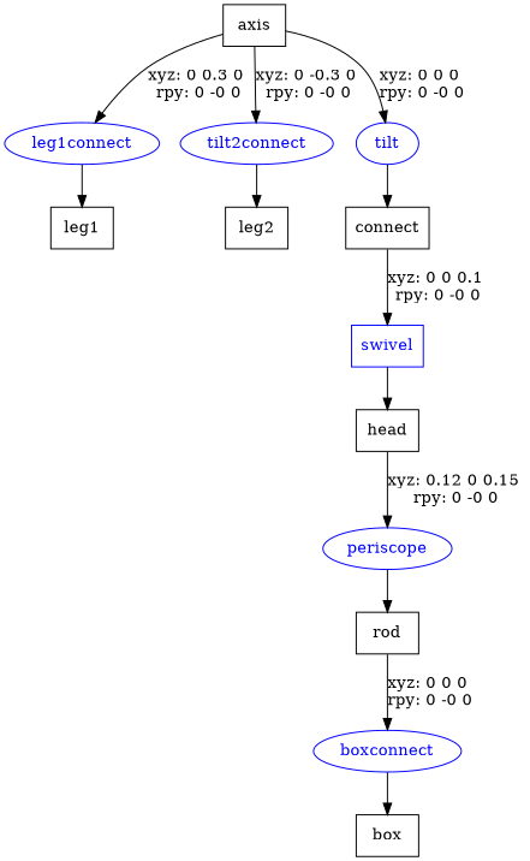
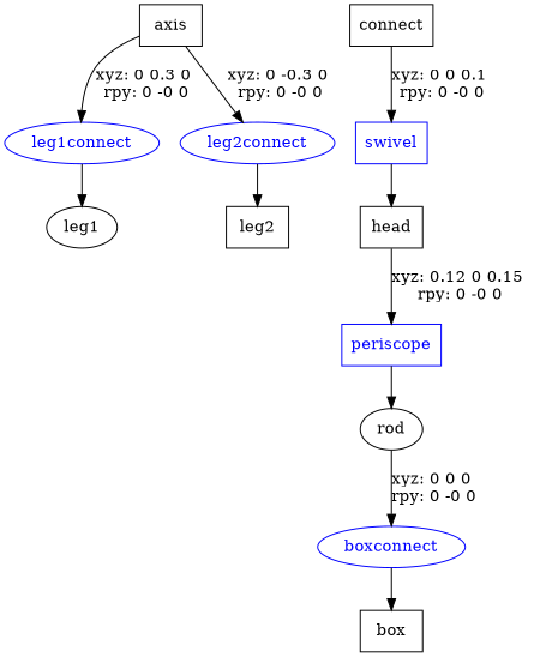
  digraph {
    node [shape=box]
    n1 [label=axis]
    leg1connect [color=blue fontcolor=blue shape=ellipse]
-   leg2connect [color=blue fontcolor=blue shape=ellipse label=tilt2connect]
-   tilt [color=blue fontcolor=blue shape=ellipse]
-   n5 [label=leg1]
+   leg2connect [color=blue fontcolor=blue shape=ellipse]
+   n5 [label=leg1 shape=ellipse]
    n6 [label=leg2]
    n7 [label=connect]
    swivel [color=blue fontcolor=blue]
    n9 [label=head]
-   periscope [color=blue fontcolor=blue shape=ellipse]
-   n11 [label=rod]
+   periscope [color=blue fontcolor=blue]
+   n11 [label=rod shape=ellipse]
    boxconnect [color=blue fontcolor=blue shape=ellipse]
    n13 [label=box]
    n1 -> leg1connect [label="xyz: 0 0.3 0 \nrpy: 0 -0 0"]
    n1 -> leg2connect [label="xyz: 0 -0.3 0 \nrpy: 0 -0 0"]
-   n1 -> tilt [label="xyz: 0 0 0 \nrpy: 0 -0 0"]
    leg1connect -> n5
    leg2connect -> n6
-   tilt -> n7
    n7 -> swivel [label="xyz: 0 0 0.1 \nrpy: 0 -0 0"]
    swivel -> n9
    n9 -> periscope [label="xyz: 0.12 0 0.15 \nrpy: 0 -0 0"]
    periscope -> n11
    n11 -> boxconnect [label="xyz: 0 0 0 \nrpy: 0 -0 0"]
    boxconnect -> n13
  }
